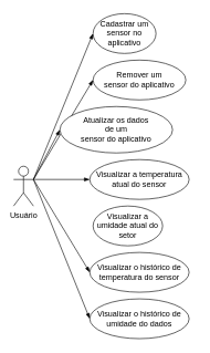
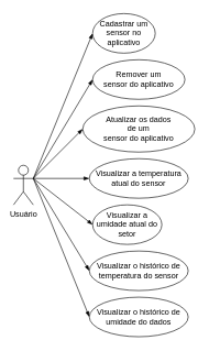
  <mxCell id="0" />
  <mxCell id="1" parent="0" />
  <mxCell id="2" style="rounded=0;orthogonalLoop=1;jettySize=auto;html=1;exitX=1;exitY=0.333;exitDx=0;exitDy=0;exitPerimeter=0;entryX=0;entryY=0.5;entryDx=0;entryDy=0;endArrow=blockThin;endFill=1;" edge="1" parent="1" source="9" target="11"><mxGeometry relative="1" as="geometry" /></mxCell>
  <mxCell id="3" style="rounded=0;orthogonalLoop=1;jettySize=auto;html=1;exitX=1;exitY=0.333;exitDx=0;exitDy=0;exitPerimeter=0;entryX=0;entryY=0.5;entryDx=0;entryDy=0;endArrow=blockThin;endFill=1;" edge="1" parent="1" source="9" target="10"><mxGeometry relative="1" as="geometry" /></mxCell>
+ <mxCell id="4" style="edgeStyle=none;rounded=0;orthogonalLoop=1;jettySize=auto;html=1;exitX=1;exitY=0.333;exitDx=0;exitDy=0;exitPerimeter=0;entryX=0;entryY=0.5;entryDx=0;entryDy=0;endArrow=blockThin;endFill=1;" edge="1" parent="1" source="9" target="12"><mxGeometry relative="1" as="geometry" /></mxCell>
  <mxCell id="5" style="edgeStyle=none;rounded=0;orthogonalLoop=1;jettySize=auto;html=1;exitX=1;exitY=0.333;exitDx=0;exitDy=0;exitPerimeter=0;entryX=0;entryY=0.5;entryDx=0;entryDy=0;endArrow=blockThin;endFill=1;" edge="1" parent="1" source="9" target="13"><mxGeometry relative="1" as="geometry" /></mxCell>
  <mxCell id="6" style="edgeStyle=none;rounded=0;orthogonalLoop=1;jettySize=auto;html=1;exitX=1;exitY=0.333;exitDx=0;exitDy=0;exitPerimeter=0;entryX=0;entryY=0.5;entryDx=0;entryDy=0;endArrow=blockThin;endFill=1;" edge="1" parent="1" source="9" target="15"><mxGeometry relative="1" as="geometry" /></mxCell>
  <mxCell id="7" style="edgeStyle=none;rounded=0;orthogonalLoop=1;jettySize=auto;html=1;exitX=1;exitY=0.333;exitDx=0;exitDy=0;exitPerimeter=0;entryX=0;entryY=0.5;entryDx=0;entryDy=0;endArrow=blockThin;endFill=1;" edge="1" parent="1" source="9" target="16"><mxGeometry relative="1" as="geometry" /></mxCell>
  <mxCell id="8" style="edgeStyle=none;rounded=0;orthogonalLoop=1;jettySize=auto;html=1;exitX=1;exitY=0.333;exitDx=0;exitDy=0;exitPerimeter=0;entryX=0;entryY=0.5;entryDx=0;entryDy=0;endArrow=blockThin;endFill=1;" edge="1" parent="1" source="9" target="14"><mxGeometry relative="1" as="geometry" /></mxCell>
  <mxCell id="9" value="Usuário" style="shape=umlActor;verticalLabelPosition=bottom;verticalAlign=top;html=1;" vertex="1" parent="1"><mxGeometry x="20" y="250" width="30" height="60" as="geometry" /></mxCell>
  <mxCell id="10" value="&lt;div&gt;Cadastrar um&lt;/div&gt;&lt;div&gt;sensor no aplicativo&lt;br&gt;&lt;/div&gt;" style="ellipse;whiteSpace=wrap;html=1;" vertex="1" parent="1"><mxGeometry x="140" y="20" width="95" height="60" as="geometry" /></mxCell>
  <mxCell id="11" value="Visualizar a temperatura atual do sensor" style="ellipse;whiteSpace=wrap;html=1;" vertex="1" parent="1"><mxGeometry x="135" y="240" width="150" height="60" as="geometry" /></mxCell>
  <mxCell id="12" value="Visualizar a umidade atual do setor" style="ellipse;whiteSpace=wrap;html=1;" vertex="1" parent="1"><mxGeometry x="140" y="310" width="105" height="60" as="geometry" /></mxCell>
  <mxCell id="13" value="&lt;div&gt;Remover um&lt;/div&gt;&lt;div&gt;sensor do aplicativo&lt;br&gt;&lt;/div&gt;" style="ellipse;whiteSpace=wrap;html=1;" vertex="1" parent="1"><mxGeometry x="140" y="90" width="140" height="60" as="geometry" /></mxCell>
- <mxCell id="14" value="&lt;div&gt;Atualizar os dados&lt;/div&gt;&lt;div&gt;de um&lt;/div&gt;&lt;div&gt;sensor do aplicativo&lt;br&gt;&lt;/div&gt;" style="ellipse;whiteSpace=wrap;html=1;" vertex="1" parent="1"><mxGeometry x="90" y="160" width="170" height="70" as="geometry" /></mxCell>
+ <mxCell id="14" value="&lt;div&gt;Atualizar os dados&lt;/div&gt;&lt;div&gt;de um&lt;/div&gt;&lt;div&gt;sensor do aplicativo&lt;br&gt;&lt;/div&gt;" style="ellipse;whiteSpace=wrap;html=1;" vertex="1" parent="1"><mxGeometry x="125" y="160" width="170" height="70" as="geometry" /></mxCell>
  <mxCell id="15" value="Visualizar o histórico de temperatura do sensor" style="ellipse;whiteSpace=wrap;html=1;" vertex="1" parent="1"><mxGeometry x="135" y="380" width="150" height="60" as="geometry" /></mxCell>
  <mxCell id="16" value="Visualizar o histórico de umidade do dados" style="ellipse;whiteSpace=wrap;html=1;" vertex="1" parent="1"><mxGeometry x="135" y="450" width="150" height="60" as="geometry" /></mxCell>
